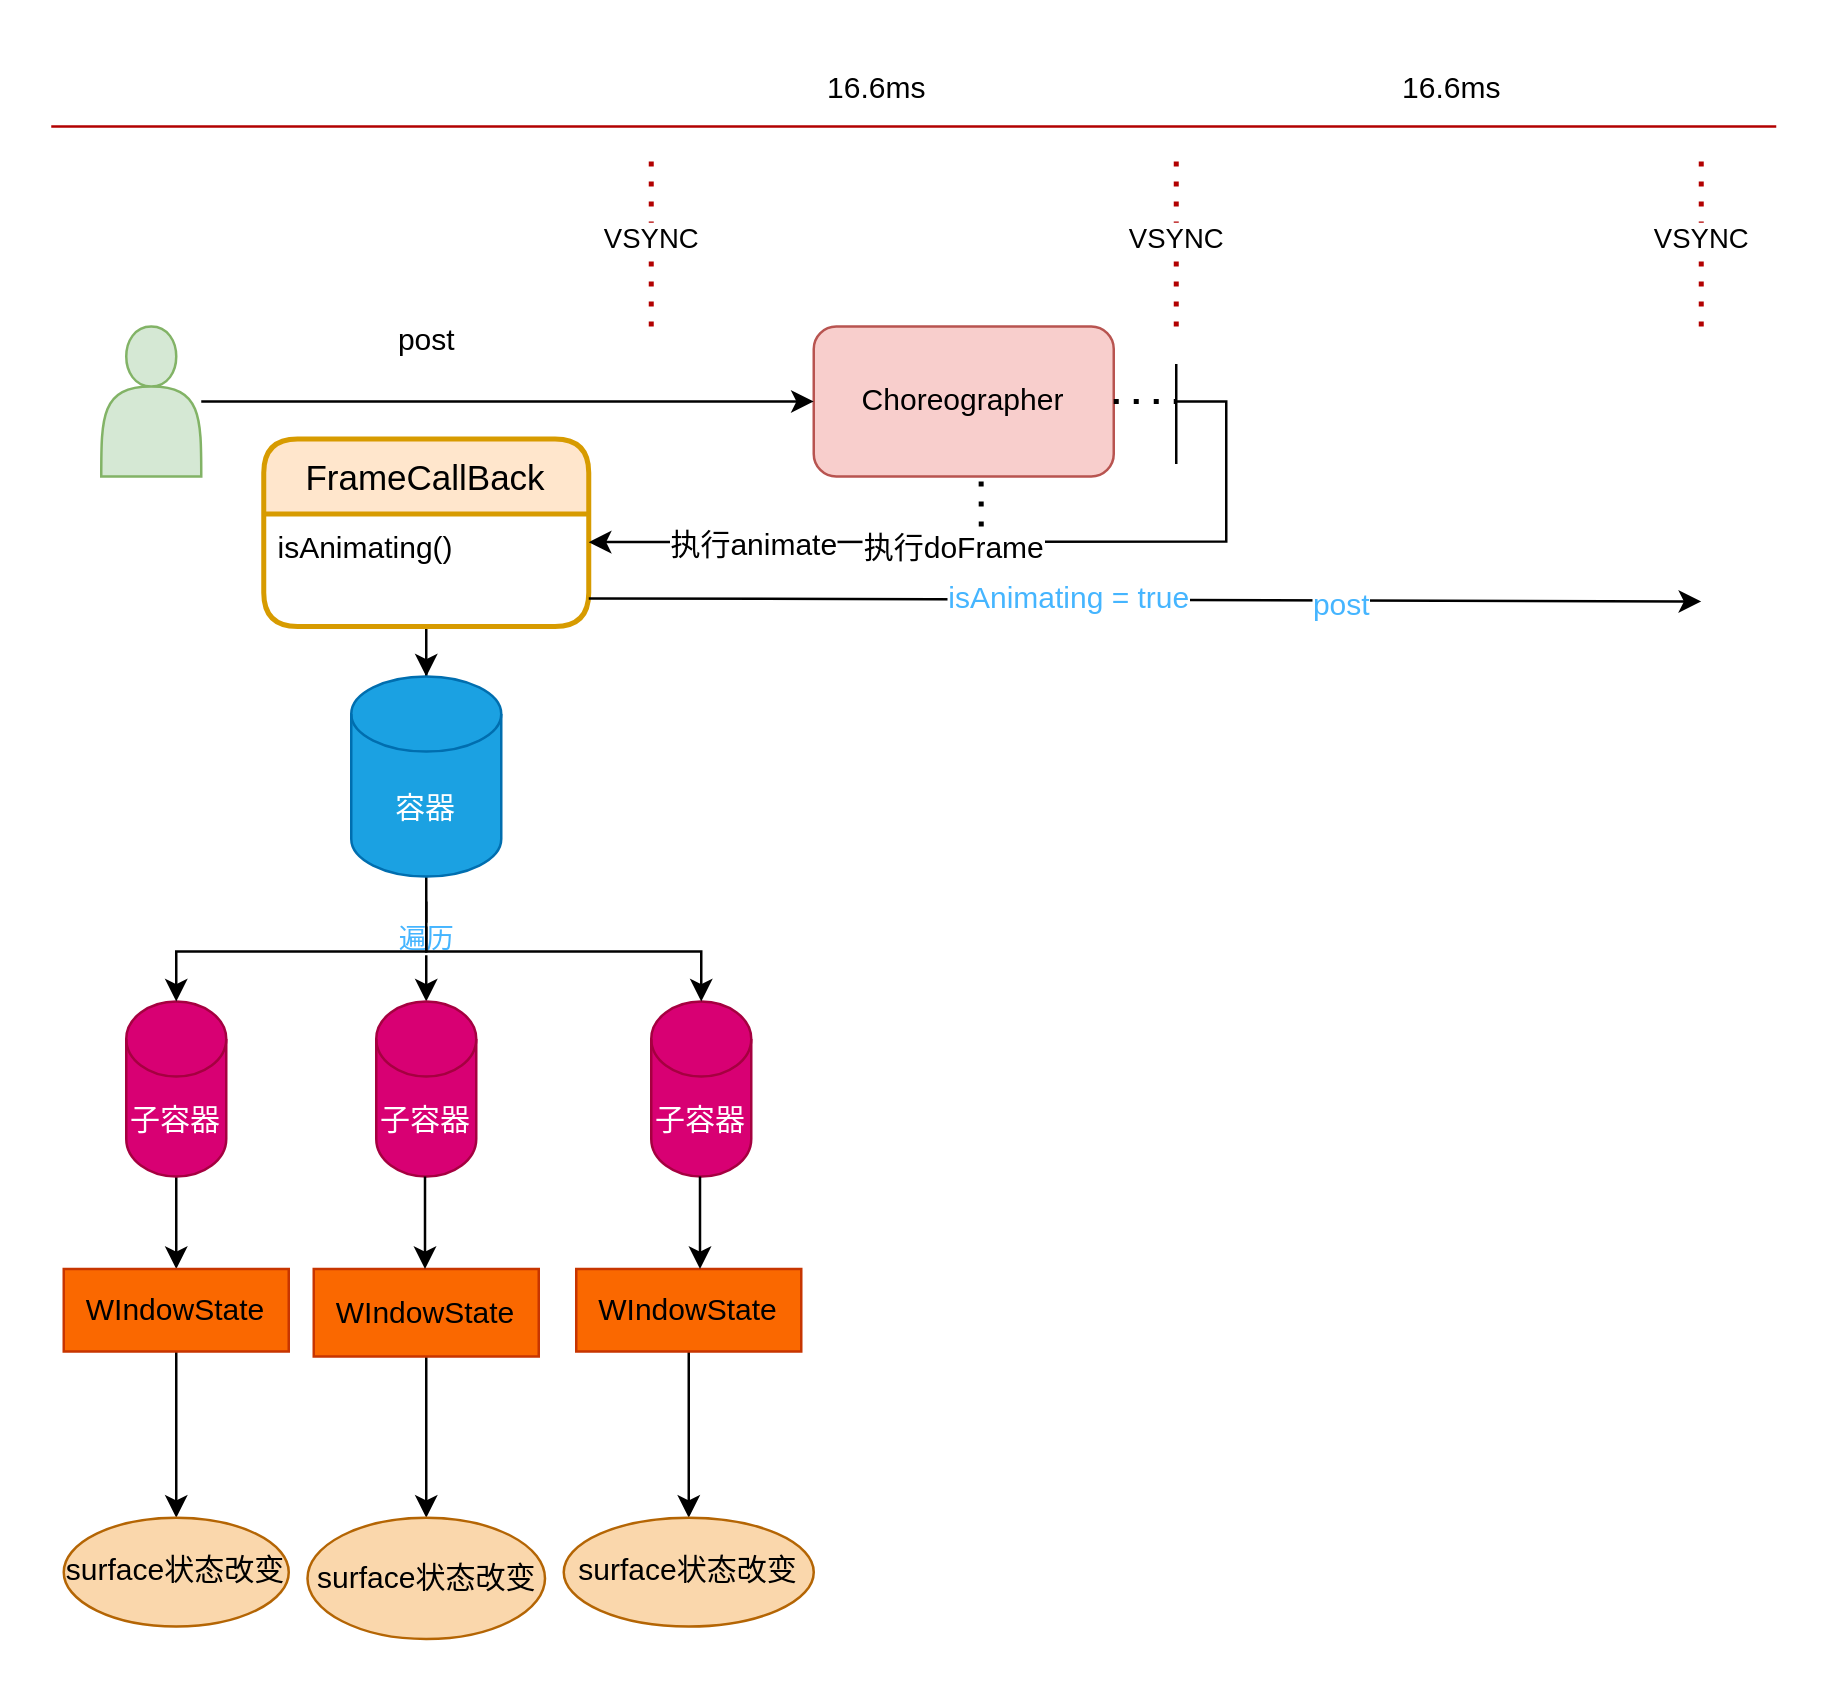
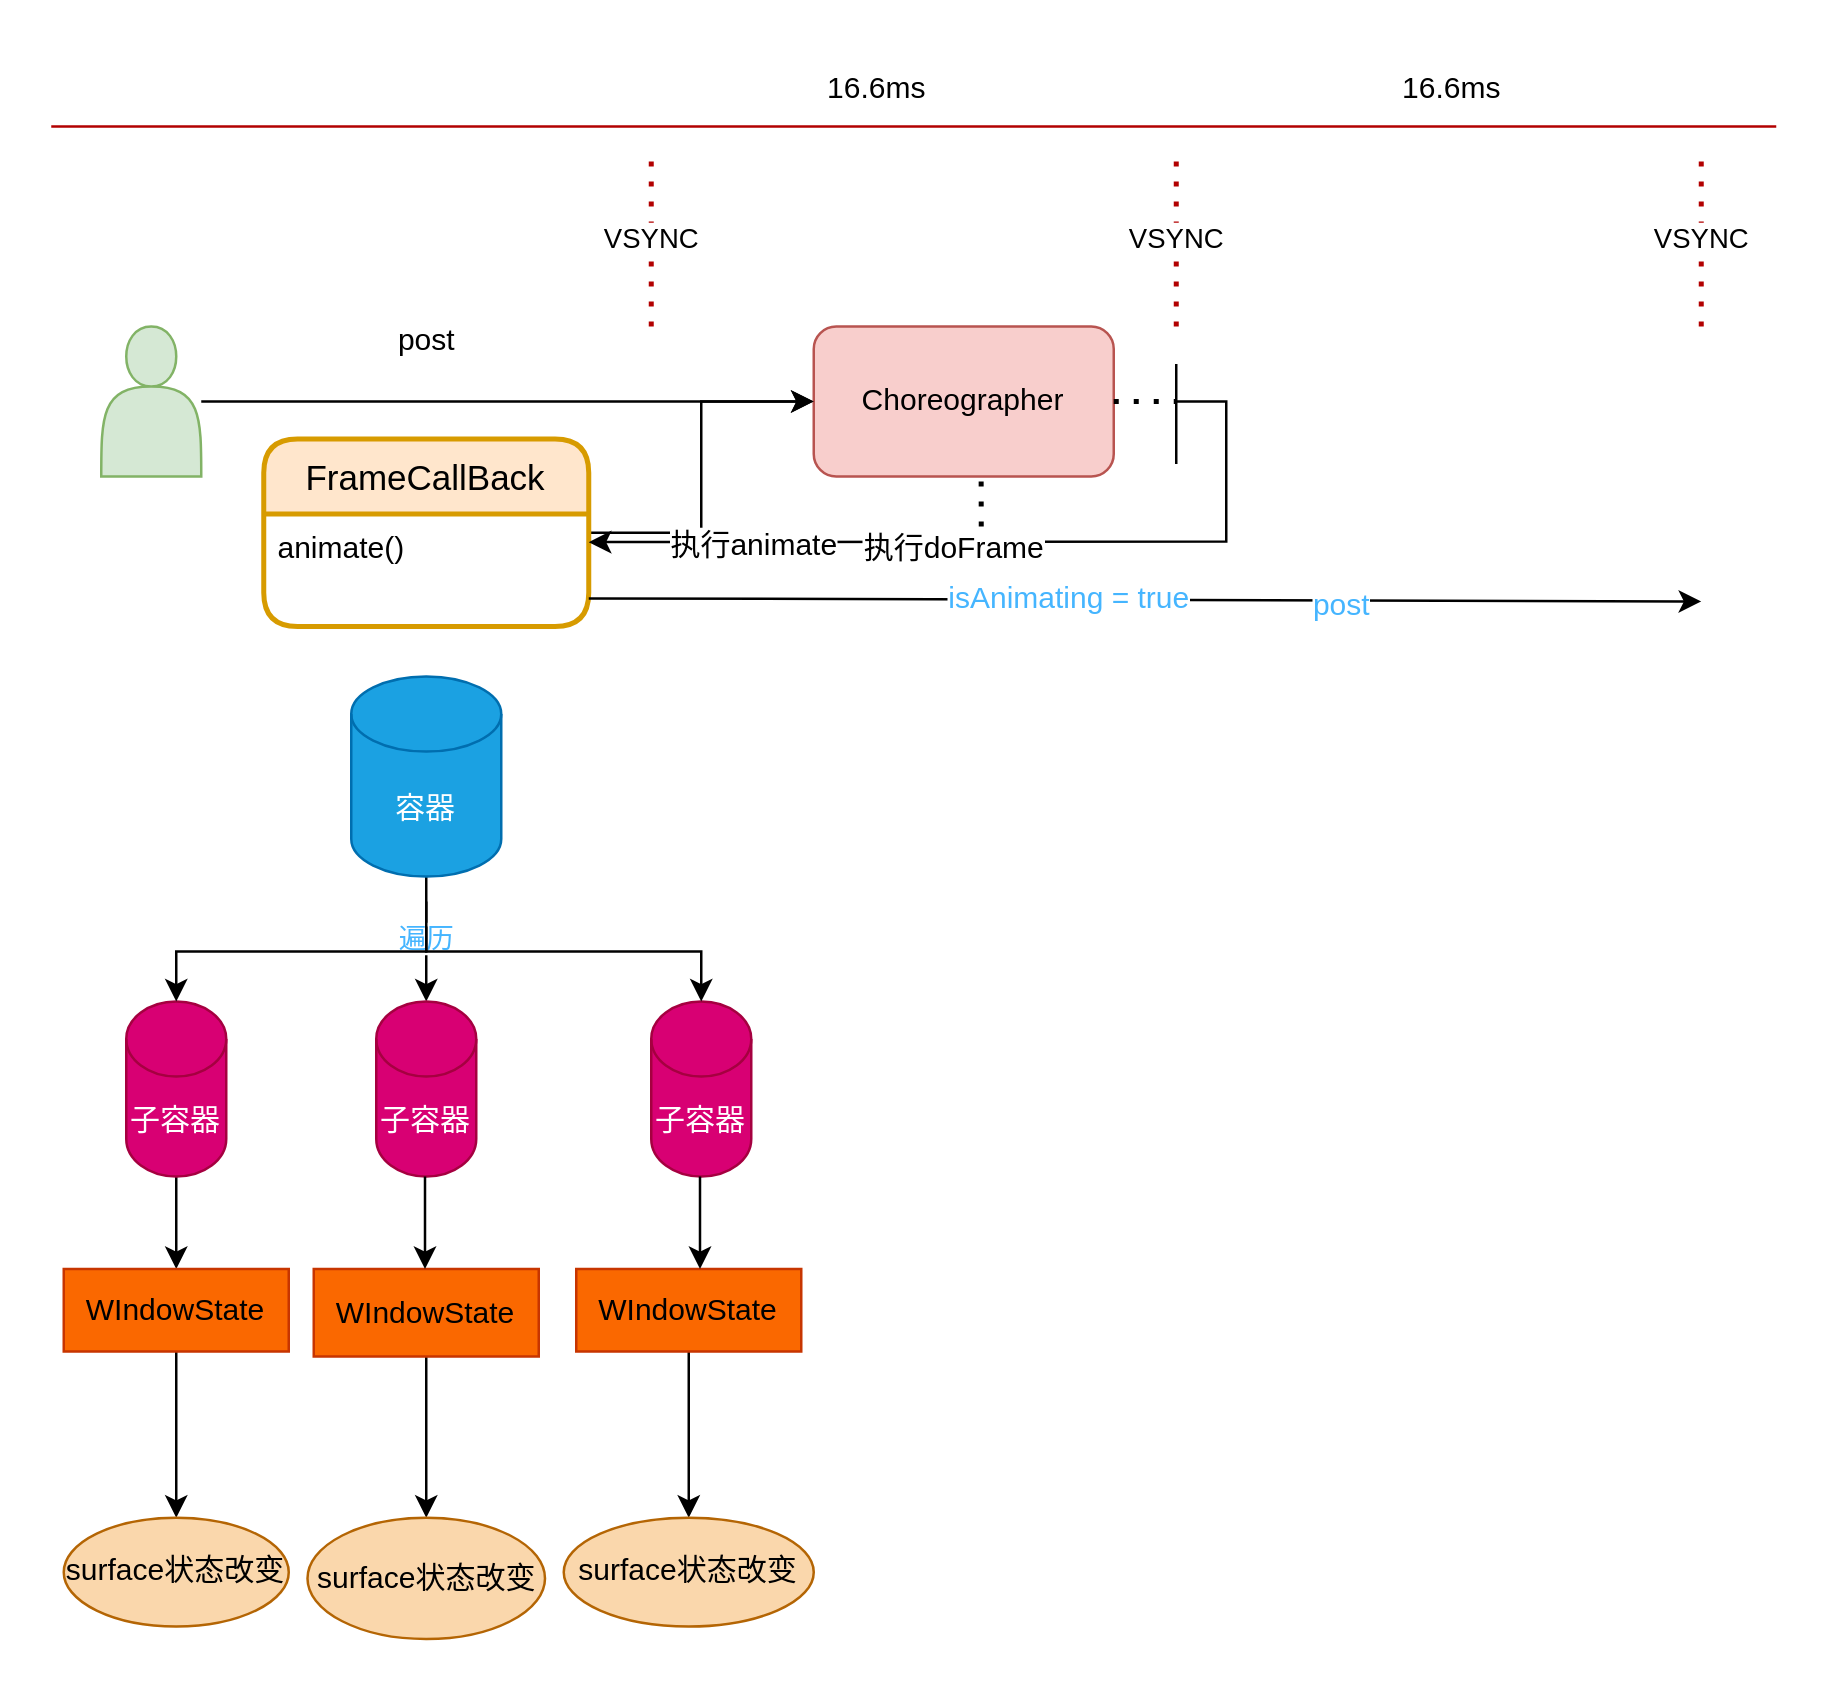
  <mxCell id="0" />
  <mxCell id="1" parent="0" />
  <mxCell id="2" value="Choreographer" style="rounded=1;whiteSpace=wrap;html=1;fillColor=#f8cecc;strokeColor=#b85450;" vertex="1" parent="1"><mxGeometry x="325" y="130" width="120" height="60" as="geometry" /></mxCell>
  <mxCell id="3" value="" style="edgeStyle=orthogonalEdgeStyle;rounded=0;orthogonalLoop=1;jettySize=auto;html=1;" edge="1" parent="1" source="4" target="2"><mxGeometry relative="1" as="geometry"><Array as="points"><mxPoint x="130" y="160" /><mxPoint x="130" y="160" /></Array></mxGeometry></mxCell>
  <mxCell id="4" value="" style="shape=actor;whiteSpace=wrap;html=1;fillColor=#d5e8d4;strokeColor=#82b366;" vertex="1" parent="1"><mxGeometry x="40" y="130" width="40" height="60" as="geometry" /></mxCell>
  <mxCell id="5" value="post" style="text;html=1;align=center;verticalAlign=bottom;resizable=0;points=[];autosize=1;strokeColor=none;fillColor=none;labelPosition=center;verticalLabelPosition=top;" vertex="1" parent="1"><mxGeometry x="145" y="145" width="50" height="30" as="geometry" /></mxCell>
- <mxCell id="6" value="" style="edgeStyle=orthogonalEdgeStyle;rounded=0;orthogonalLoop=1;jettySize=auto;html=1;fontColor=#45B5FF;" edge="1" parent="1" source="7" target="21"><mxGeometry relative="1" as="geometry" /></mxCell>
+ <mxCell id="6" value="" style="edgeStyle=orthogonalEdgeStyle;rounded=0;orthogonalLoop=1;jettySize=auto;html=1;fontColor=#45B5FF;" edge="1" parent="1" source="7" target="2"><mxGeometry relative="1" as="geometry" /></mxCell>
  <mxCell id="7" value="FrameCallBack" style="swimlane;childLayout=stackLayout;horizontal=1;startSize=30;horizontalStack=0;rounded=1;fontSize=14;fontStyle=0;strokeWidth=2;resizeParent=0;resizeLast=1;shadow=0;dashed=0;align=center;fillColor=#ffe6cc;strokeColor=#d79b00;" vertex="1" parent="1"><mxGeometry x="105" y="175" width="130" height="75" as="geometry" /></mxCell>
- <mxCell id="8" value="isAnimating()" style="align=left;strokeColor=none;fillColor=none;spacingLeft=4;fontSize=12;verticalAlign=top;resizable=0;rotatable=0;part=1;" vertex="1" parent="7"><mxGeometry y="30" width="130" height="45" as="geometry" /></mxCell>
+ <mxCell id="8" value="animate()" style="align=left;strokeColor=none;fillColor=none;spacingLeft=4;fontSize=12;verticalAlign=top;resizable=0;rotatable=0;part=1;" vertex="1" parent="7"><mxGeometry y="30" width="130" height="45" as="geometry" /></mxCell>
  <mxCell id="9" value="" style="endArrow=none;html=1;rounded=0;fillColor=#e51400;strokeColor=#B20000;" edge="1" parent="1"><mxGeometry width="50" height="50" relative="1" as="geometry"><mxPoint x="20" y="50" as="sourcePoint" /><mxPoint x="710" y="50" as="targetPoint" /></mxGeometry></mxCell>
  <mxCell id="10" value="VSYNC" style="endArrow=none;dashed=1;html=1;dashPattern=1 3;strokeWidth=2;rounded=0;fillColor=#e51400;strokeColor=#B20000;" edge="1" parent="1"><mxGeometry width="50" height="50" relative="1" as="geometry"><mxPoint x="260" y="130" as="sourcePoint" /><mxPoint x="260" y="60" as="targetPoint" /></mxGeometry></mxCell>
  <mxCell id="11" value="VSYNC" style="endArrow=none;dashed=1;html=1;dashPattern=1 3;strokeWidth=2;rounded=0;fillColor=#e51400;strokeColor=#B20000;" edge="1" parent="1"><mxGeometry width="50" height="50" relative="1" as="geometry"><mxPoint x="470" y="130" as="sourcePoint" /><mxPoint x="470" y="60" as="targetPoint" /></mxGeometry></mxCell>
  <mxCell id="12" value="VSYNC" style="endArrow=none;dashed=1;html=1;dashPattern=1 3;strokeWidth=2;rounded=0;fillColor=#e51400;strokeColor=#B20000;" edge="1" parent="1"><mxGeometry width="50" height="50" relative="1" as="geometry"><mxPoint x="680" y="130" as="sourcePoint" /><mxPoint x="680" y="60" as="targetPoint" /></mxGeometry></mxCell>
  <mxCell id="13" value="16.6ms" style="text;html=1;align=center;verticalAlign=middle;resizable=0;points=[];autosize=1;strokeColor=none;fillColor=none;" vertex="1" parent="1"><mxGeometry x="320" y="20" width="60" height="30" as="geometry" /></mxCell>
  <mxCell id="14" value="16.6ms" style="text;html=1;align=center;verticalAlign=middle;resizable=0;points=[];autosize=1;strokeColor=none;fillColor=none;" vertex="1" parent="1"><mxGeometry x="550" y="20" width="60" height="30" as="geometry" /></mxCell>
  <mxCell id="15" value="" style="endArrow=none;html=1;rounded=0;" edge="1" parent="1"><mxGeometry width="50" height="50" relative="1" as="geometry"><mxPoint x="470" y="185" as="sourcePoint" /><mxPoint x="470" y="145" as="targetPoint" /></mxGeometry></mxCell>
  <mxCell id="16" value="" style="endArrow=classic;html=1;rounded=0;entryX=1;entryY=0.25;entryDx=0;entryDy=0;" edge="1" parent="1" target="8"><mxGeometry width="50" height="50" relative="1" as="geometry"><mxPoint x="470" y="160" as="sourcePoint" /><mxPoint x="450" y="200" as="targetPoint" /><Array as="points"><mxPoint x="490" y="160" /><mxPoint x="490" y="216" /></Array></mxGeometry></mxCell>
  <mxCell id="17" value="执行doFrame" style="edgeLabel;html=1;align=center;verticalAlign=middle;resizable=0;points=[];fontSize=12;" vertex="1" connectable="0" parent="16"><mxGeometry x="-0.208" y="2" relative="1" as="geometry"><mxPoint x="-55" as="offset" /></mxGeometry></mxCell>
  <mxCell id="18" value="&lt;font style=&quot;font-size: 12px;&quot;&gt;执行animate&lt;/font&gt;" style="edgeLabel;html=1;align=center;verticalAlign=middle;resizable=0;points=[];" vertex="1" connectable="0" parent="16"><mxGeometry x="0.511" y="1" relative="1" as="geometry"><mxPoint x="-16" as="offset" /></mxGeometry></mxCell>
  <mxCell id="19" value="" style="endArrow=none;dashed=1;html=1;dashPattern=1 3;strokeWidth=2;rounded=0;exitX=1;exitY=0.5;exitDx=0;exitDy=0;" edge="1" parent="1" source="2"><mxGeometry width="50" height="50" relative="1" as="geometry"><mxPoint x="400" y="250" as="sourcePoint" /><mxPoint x="470" y="160" as="targetPoint" /></mxGeometry></mxCell>
  <mxCell id="20" value="遍历" style="edgeStyle=orthogonalEdgeStyle;rounded=0;orthogonalLoop=1;jettySize=auto;html=1;fontColor=#45B5FF;" edge="1" parent="1" source="21" target="22"><mxGeometry relative="1" as="geometry" /></mxCell>
  <mxCell id="21" value="容器" style="shape=cylinder3;whiteSpace=wrap;html=1;boundedLbl=1;backgroundOutline=1;size=15;fontColor=#ffffff;fillColor=#1ba1e2;strokeColor=#006EAF;" vertex="1" parent="1"><mxGeometry x="140" y="270" width="60" height="80" as="geometry" /></mxCell>
  <mxCell id="22" value="子容器" style="shape=cylinder3;whiteSpace=wrap;html=1;boundedLbl=1;backgroundOutline=1;size=15;fontColor=#ffffff;fillColor=#d80073;strokeColor=#A50040;" vertex="1" parent="1"><mxGeometry x="150" y="400" width="40" height="70" as="geometry" /></mxCell>
  <mxCell id="23" value="" style="edgeStyle=orthogonalEdgeStyle;rounded=0;orthogonalLoop=1;jettySize=auto;html=1;fontColor=#45B5FF;" edge="1" parent="1" source="24" target="27"><mxGeometry relative="1" as="geometry" /></mxCell>
  <mxCell id="24" value="子容器" style="shape=cylinder3;whiteSpace=wrap;html=1;boundedLbl=1;backgroundOutline=1;size=15;fontColor=#ffffff;fillColor=#d80073;strokeColor=#A50040;" vertex="1" parent="1"><mxGeometry x="50" y="400" width="40" height="70" as="geometry" /></mxCell>
  <mxCell id="25" value="子容器" style="shape=cylinder3;whiteSpace=wrap;html=1;boundedLbl=1;backgroundOutline=1;size=15;fontColor=#ffffff;fillColor=#d80073;strokeColor=#A50040;" vertex="1" parent="1"><mxGeometry x="260" y="400" width="40" height="70" as="geometry" /></mxCell>
  <mxCell id="26" value="" style="edgeStyle=orthogonalEdgeStyle;rounded=0;orthogonalLoop=1;jettySize=auto;html=1;fontColor=#45B5FF;" edge="1" parent="1" source="27" target="36"><mxGeometry relative="1" as="geometry" /></mxCell>
  <mxCell id="27" value="WIndowState" style="whiteSpace=wrap;html=1;fontColor=#000000;fillColor=#fa6800;strokeColor=#C73500;" vertex="1" parent="1"><mxGeometry x="25" y="507" width="90" height="33" as="geometry" /></mxCell>
  <mxCell id="28" value="" style="edgeStyle=orthogonalEdgeStyle;rounded=0;orthogonalLoop=1;jettySize=auto;html=1;fontColor=#45B5FF;entryX=0.5;entryY=0;entryDx=0;entryDy=0;entryPerimeter=0;" edge="1" parent="1" target="24"><mxGeometry relative="1" as="geometry"><mxPoint x="170" y="370" as="sourcePoint" /><mxPoint x="180" y="410" as="targetPoint" /><Array as="points"><mxPoint x="170" y="380" /><mxPoint x="70" y="380" /></Array></mxGeometry></mxCell>
  <mxCell id="29" value="" style="edgeStyle=orthogonalEdgeStyle;rounded=0;orthogonalLoop=1;jettySize=auto;html=1;fontColor=#45B5FF;entryX=0.5;entryY=0;entryDx=0;entryDy=0;entryPerimeter=0;labelPosition=left;verticalLabelPosition=middle;align=right;verticalAlign=middle;" edge="1" parent="1" target="25"><mxGeometry relative="1" as="geometry"><mxPoint x="170" y="360" as="sourcePoint" /><mxPoint x="110" y="410" as="targetPoint" /><Array as="points"><mxPoint x="170" y="380" /><mxPoint x="280" y="380" /></Array></mxGeometry></mxCell>
  <mxCell id="30" value="" style="edgeStyle=orthogonalEdgeStyle;rounded=0;orthogonalLoop=1;jettySize=auto;html=1;fontColor=#45B5FF;" edge="1" parent="1" source="31" target="37"><mxGeometry relative="1" as="geometry" /></mxCell>
  <mxCell id="31" value="WIndowState" style="whiteSpace=wrap;html=1;fontColor=#000000;fillColor=#fa6800;strokeColor=#C73500;" vertex="1" parent="1"><mxGeometry x="125" y="507" width="90" height="35" as="geometry" /></mxCell>
  <mxCell id="32" value="" style="edgeStyle=orthogonalEdgeStyle;rounded=0;orthogonalLoop=1;jettySize=auto;html=1;fontColor=#45B5FF;" edge="1" parent="1" source="33" target="38"><mxGeometry relative="1" as="geometry" /></mxCell>
  <mxCell id="33" value="WIndowState" style="whiteSpace=wrap;html=1;fontColor=#000000;fillColor=#fa6800;strokeColor=#C73500;" vertex="1" parent="1"><mxGeometry x="230" y="507" width="90" height="33" as="geometry" /></mxCell>
  <mxCell id="34" value="" style="edgeStyle=orthogonalEdgeStyle;rounded=0;orthogonalLoop=1;jettySize=auto;html=1;fontColor=#45B5FF;" edge="1" parent="1"><mxGeometry relative="1" as="geometry"><mxPoint x="169.5" y="470" as="sourcePoint" /><mxPoint x="169.5" y="507" as="targetPoint" /></mxGeometry></mxCell>
  <mxCell id="35" value="" style="edgeStyle=orthogonalEdgeStyle;rounded=0;orthogonalLoop=1;jettySize=auto;html=1;fontColor=#45B5FF;" edge="1" parent="1"><mxGeometry relative="1" as="geometry"><mxPoint x="279.5" y="470" as="sourcePoint" /><mxPoint x="279.5" y="507" as="targetPoint" /></mxGeometry></mxCell>
  <mxCell id="36" value="surface状态改变" style="ellipse;whiteSpace=wrap;html=1;fillColor=#fad7ac;strokeColor=#b46504;" vertex="1" parent="1"><mxGeometry x="25" y="606.5" width="90" height="43.5" as="geometry" /></mxCell>
  <mxCell id="37" value="surface状态改变" style="ellipse;whiteSpace=wrap;html=1;fillColor=#fad7ac;strokeColor=#b46504;" vertex="1" parent="1"><mxGeometry x="122.5" y="606.5" width="95" height="48.5" as="geometry" /></mxCell>
  <mxCell id="38" value="surface状态改变" style="ellipse;whiteSpace=wrap;html=1;fillColor=#fad7ac;strokeColor=#b46504;" vertex="1" parent="1"><mxGeometry x="225" y="606.5" width="100" height="43.5" as="geometry" /></mxCell>
  <mxCell id="39" value="" style="endArrow=none;dashed=1;html=1;dashPattern=1 3;strokeWidth=2;rounded=0;fontColor=#45B5FF;entryX=0.558;entryY=1.033;entryDx=0;entryDy=0;entryPerimeter=0;" edge="1" parent="1" target="2"><mxGeometry width="50" height="50" relative="1" as="geometry"><mxPoint x="392" y="210" as="sourcePoint" /><mxPoint x="450" y="310" as="targetPoint" /></mxGeometry></mxCell>
  <mxCell id="40" value="" style="endArrow=classic;html=1;rounded=0;fontSize=12;fontColor=#45B5FF;exitX=1;exitY=0.75;exitDx=0;exitDy=0;" edge="1" parent="1" source="8"><mxGeometry width="50" height="50" relative="1" as="geometry"><mxPoint x="400" y="260" as="sourcePoint" /><mxPoint x="680" y="240" as="targetPoint" /></mxGeometry></mxCell>
  <mxCell id="41" value="isAnimating = true" style="edgeLabel;html=1;align=center;verticalAlign=middle;resizable=0;points=[];fontSize=12;fontColor=#45B5FF;" vertex="1" connectable="0" parent="40"><mxGeometry x="-0.142" y="1" relative="1" as="geometry"><mxPoint as="offset" /></mxGeometry></mxCell>
  <mxCell id="42" value="post" style="edgeLabel;html=1;align=center;verticalAlign=middle;resizable=0;points=[];fontSize=12;fontColor=#45B5FF;" vertex="1" connectable="0" parent="40"><mxGeometry x="0.353" y="-2" relative="1" as="geometry"><mxPoint as="offset" /></mxGeometry></mxCell>
